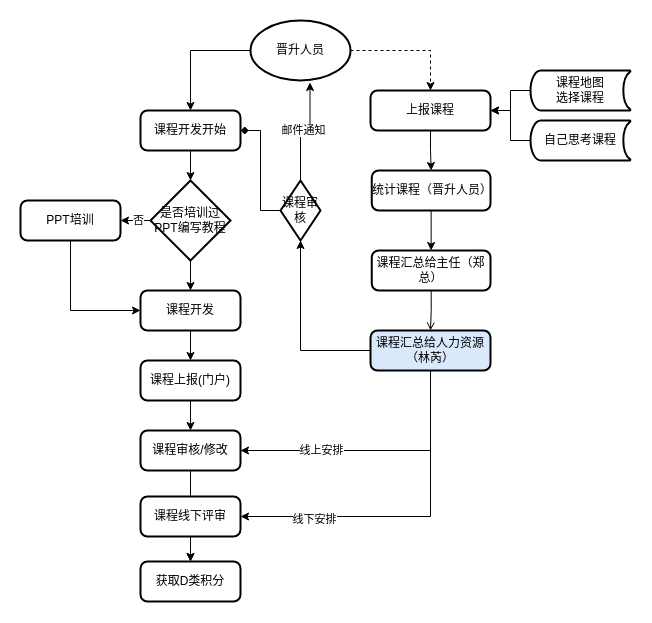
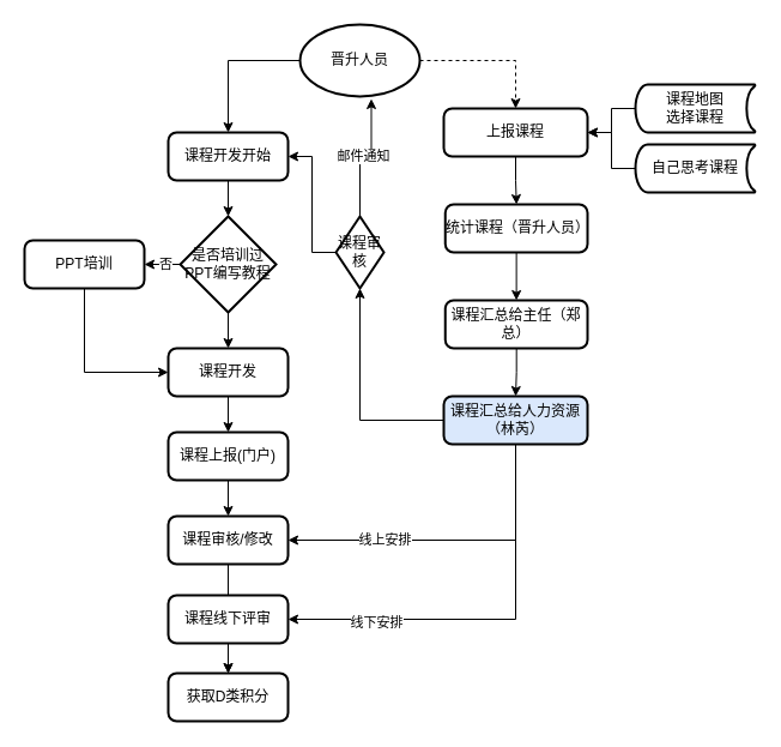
  <mxCell id="0" />
  <mxCell id="1" parent="0" />
  <mxCell id="2" style="edgeStyle=orthogonalEdgeStyle;rounded=0;orthogonalLoop=1;jettySize=auto;html=1;entryX=0.5;entryY=0;entryDx=0;entryDy=0;dashed=1;" edge="1" parent="1" source="4" target="6"><mxGeometry relative="1" as="geometry" /></mxCell>
  <mxCell id="3" style="edgeStyle=orthogonalEdgeStyle;rounded=0;orthogonalLoop=1;jettySize=auto;html=1;entryX=0.5;entryY=0;entryDx=0;entryDy=0;" edge="1" parent="1" source="4" target="26"><mxGeometry relative="1" as="geometry" /></mxCell>
  <mxCell id="4" value="晋升人员" style="strokeWidth=2;html=1;shape=mxgraph.flowchart.start_1;whiteSpace=wrap;" vertex="1" parent="1"><mxGeometry x="250" y="20" width="100" height="60" as="geometry" /></mxCell>
  <mxCell id="5" value="" style="edgeStyle=orthogonalEdgeStyle;rounded=0;orthogonalLoop=1;jettySize=auto;html=1;" edge="1" parent="1" source="6" target="12"><mxGeometry relative="1" as="geometry" /></mxCell>
  <mxCell id="6" value="上报课程" style="rounded=1;whiteSpace=wrap;html=1;absoluteArcSize=1;arcSize=14;strokeWidth=2;" vertex="1" parent="1"><mxGeometry x="370" y="90" width="120" height="40" as="geometry" /></mxCell>
  <mxCell id="7" style="edgeStyle=orthogonalEdgeStyle;rounded=0;orthogonalLoop=1;jettySize=auto;html=1;entryX=1;entryY=0.5;entryDx=0;entryDy=0;" edge="1" parent="1" source="8" target="6"><mxGeometry relative="1" as="geometry" /></mxCell>
  <mxCell id="8" value="课程地图&lt;br&gt;选择课程" style="strokeWidth=2;html=1;shape=mxgraph.flowchart.stored_data;whiteSpace=wrap;" vertex="1" parent="1"><mxGeometry x="530" y="70" width="100" height="40" as="geometry" /></mxCell>
  <mxCell id="9" style="edgeStyle=orthogonalEdgeStyle;rounded=0;orthogonalLoop=1;jettySize=auto;html=1;" edge="1" parent="1" source="10"><mxGeometry relative="1" as="geometry"><mxPoint x="490" y="110" as="targetPoint" /><Array as="points"><mxPoint x="510" y="140" /><mxPoint x="510" y="110" /></Array></mxGeometry></mxCell>
  <mxCell id="10" value="自己思考课程" style="strokeWidth=2;html=1;shape=mxgraph.flowchart.stored_data;whiteSpace=wrap;" vertex="1" parent="1"><mxGeometry x="530" y="120" width="100" height="40" as="geometry" /></mxCell>
  <mxCell id="11" value="" style="edgeStyle=orthogonalEdgeStyle;rounded=0;orthogonalLoop=1;jettySize=auto;html=1;" edge="1" parent="1" source="12" target="14"><mxGeometry relative="1" as="geometry" /></mxCell>
  <mxCell id="12" value="统计课程（晋升人员）" style="rounded=1;whiteSpace=wrap;html=1;absoluteArcSize=1;arcSize=14;strokeWidth=2;" vertex="1" parent="1"><mxGeometry x="371.25" y="170" width="118.75" height="40" as="geometry" /></mxCell>
- <mxCell id="13" value="" style="edgeStyle=orthogonalEdgeStyle;rounded=0;orthogonalLoop=1;jettySize=auto;html=1;endArrow=open;" edge="1" parent="1" source="14" target="20"><mxGeometry relative="1" as="geometry" /></mxCell>
+ <mxCell id="13" value="" style="edgeStyle=orthogonalEdgeStyle;rounded=0;orthogonalLoop=1;jettySize=auto;html=1;" edge="1" parent="1" source="14" target="20"><mxGeometry relative="1" as="geometry" /></mxCell>
  <mxCell id="14" value="课程汇总给主任（郑总）" style="rounded=1;whiteSpace=wrap;html=1;absoluteArcSize=1;arcSize=14;strokeWidth=2;" vertex="1" parent="1"><mxGeometry x="371.25" y="250" width="118.75" height="40" as="geometry" /></mxCell>
  <mxCell id="15" style="edgeStyle=orthogonalEdgeStyle;rounded=0;orthogonalLoop=1;jettySize=auto;html=1;entryX=0.5;entryY=1;entryDx=0;entryDy=0;entryPerimeter=0;" edge="1" parent="1" source="20" target="24"><mxGeometry relative="1" as="geometry" /></mxCell>
  <mxCell id="16" style="edgeStyle=orthogonalEdgeStyle;rounded=0;orthogonalLoop=1;jettySize=auto;html=1;entryX=1;entryY=0.5;entryDx=0;entryDy=0;" edge="1" parent="1" source="20" target="32"><mxGeometry relative="1" as="geometry"><Array as="points"><mxPoint x="430" y="450" /></Array></mxGeometry></mxCell>
  <mxCell id="17" value="线上安排" style="edgeLabel;html=1;align=center;verticalAlign=middle;resizable=0;points=[];" vertex="1" connectable="0" parent="16"><mxGeometry x="0.407" y="-1" relative="1" as="geometry"><mxPoint as="offset" /></mxGeometry></mxCell>
  <mxCell id="18" style="edgeStyle=orthogonalEdgeStyle;rounded=0;orthogonalLoop=1;jettySize=auto;html=1;entryX=1;entryY=0.5;entryDx=0;entryDy=0;" edge="1" parent="1" source="20" target="34"><mxGeometry relative="1" as="geometry"><Array as="points"><mxPoint x="430" y="516" /></Array></mxGeometry></mxCell>
  <mxCell id="19" value="线下安排" style="edgeLabel;html=1;align=center;verticalAlign=middle;resizable=0;points=[];" vertex="1" connectable="0" parent="18"><mxGeometry x="0.566" y="2" relative="1" as="geometry"><mxPoint as="offset" /></mxGeometry></mxCell>
  <mxCell id="20" value="课程汇总给人力资源（林芮）" style="rounded=1;whiteSpace=wrap;html=1;absoluteArcSize=1;arcSize=14;strokeWidth=2;fillColor=#dae8fc;" vertex="1" parent="1"><mxGeometry x="370" y="330" width="120" height="40" as="geometry" /></mxCell>
  <mxCell id="21" style="edgeStyle=orthogonalEdgeStyle;rounded=0;orthogonalLoop=1;jettySize=auto;html=1;entryX=0.595;entryY=1.033;entryDx=0;entryDy=0;entryPerimeter=0;" edge="1" parent="1" source="24" target="4"><mxGeometry relative="1" as="geometry" /></mxCell>
  <mxCell id="22" value="邮件通知" style="edgeLabel;html=1;align=center;verticalAlign=middle;resizable=0;points=[];" vertex="1" connectable="0" parent="21"><mxGeometry x="-0.032" y="1" relative="1" as="geometry"><mxPoint as="offset" /></mxGeometry></mxCell>
- <mxCell id="23" style="edgeStyle=orthogonalEdgeStyle;rounded=0;orthogonalLoop=1;jettySize=auto;html=1;entryX=1;entryY=0.5;entryDx=0;entryDy=0;endArrow=diamond;" edge="1" parent="1" source="24" target="26"><mxGeometry relative="1" as="geometry" /></mxCell>
+ <mxCell id="23" style="edgeStyle=orthogonalEdgeStyle;rounded=0;orthogonalLoop=1;jettySize=auto;html=1;entryX=1;entryY=0.5;entryDx=0;entryDy=0;" edge="1" parent="1" source="24" target="26"><mxGeometry relative="1" as="geometry" /></mxCell>
  <mxCell id="24" value="课程审核" style="strokeWidth=2;html=1;shape=mxgraph.flowchart.decision;whiteSpace=wrap;" vertex="1" parent="1"><mxGeometry x="280" y="180" width="40" height="60" as="geometry" /></mxCell>
  <mxCell id="25" value="" style="edgeStyle=orthogonalEdgeStyle;rounded=0;orthogonalLoop=1;jettySize=auto;html=1;" edge="1" parent="1" source="26" target="39"><mxGeometry relative="1" as="geometry" /></mxCell>
  <mxCell id="26" value="课程开发开始" style="rounded=1;whiteSpace=wrap;html=1;absoluteArcSize=1;arcSize=14;strokeWidth=2;" vertex="1" parent="1"><mxGeometry x="140" y="110" width="100" height="40" as="geometry" /></mxCell>
  <mxCell id="27" style="edgeStyle=orthogonalEdgeStyle;rounded=0;orthogonalLoop=1;jettySize=auto;html=1;entryX=0;entryY=0.5;entryDx=0;entryDy=0;" edge="1" parent="1" source="28" target="41"><mxGeometry relative="1" as="geometry"><Array as="points"><mxPoint x="70" y="310" /></Array></mxGeometry></mxCell>
  <mxCell id="28" value="PPT培训" style="rounded=1;whiteSpace=wrap;html=1;absoluteArcSize=1;arcSize=14;strokeWidth=2;" vertex="1" parent="1"><mxGeometry x="20" y="200" width="100" height="40" as="geometry" /></mxCell>
  <mxCell id="29" style="edgeStyle=orthogonalEdgeStyle;rounded=0;orthogonalLoop=1;jettySize=auto;html=1;entryX=0.5;entryY=0;entryDx=0;entryDy=0;" edge="1" parent="1" source="30" target="32"><mxGeometry relative="1" as="geometry" /></mxCell>
  <mxCell id="30" value="课程上报(门户)" style="rounded=1;whiteSpace=wrap;html=1;absoluteArcSize=1;arcSize=14;strokeWidth=2;" vertex="1" parent="1"><mxGeometry x="140" y="360" width="100" height="40" as="geometry" /></mxCell>
  <mxCell id="31" value="" style="edgeStyle=orthogonalEdgeStyle;rounded=0;orthogonalLoop=1;jettySize=auto;html=1;" edge="1" parent="1" source="32" target="35"><mxGeometry relative="1" as="geometry" /></mxCell>
  <mxCell id="32" value="课程审核/修改" style="rounded=1;whiteSpace=wrap;html=1;absoluteArcSize=1;arcSize=14;strokeWidth=2;" vertex="1" parent="1"><mxGeometry x="140" y="430" width="100" height="40" as="geometry" /></mxCell>
  <mxCell id="33" value="" style="edgeStyle=orthogonalEdgeStyle;rounded=0;orthogonalLoop=1;jettySize=auto;html=1;" edge="1" parent="1" source="34" target="35"><mxGeometry relative="1" as="geometry" /></mxCell>
  <mxCell id="34" value="课程线下评审" style="rounded=1;whiteSpace=wrap;html=1;absoluteArcSize=1;arcSize=14;strokeWidth=2;" vertex="1" parent="1"><mxGeometry x="140" y="496" width="100" height="40" as="geometry" /></mxCell>
  <mxCell id="35" value="获取D类积分" style="rounded=1;whiteSpace=wrap;html=1;absoluteArcSize=1;arcSize=14;strokeWidth=2;" vertex="1" parent="1"><mxGeometry x="140" y="561" width="100" height="40" as="geometry" /></mxCell>
  <mxCell id="36" value="" style="edgeStyle=orthogonalEdgeStyle;rounded=0;orthogonalLoop=1;jettySize=auto;html=1;" edge="1" parent="1" source="39" target="28"><mxGeometry relative="1" as="geometry" /></mxCell>
  <mxCell id="37" value="否" style="edgeLabel;html=1;align=center;verticalAlign=middle;resizable=0;points=[];" vertex="1" connectable="0" parent="36"><mxGeometry x="0.32" y="-1" relative="1" as="geometry"><mxPoint as="offset" /></mxGeometry></mxCell>
  <mxCell id="38" value="" style="edgeStyle=orthogonalEdgeStyle;rounded=0;orthogonalLoop=1;jettySize=auto;html=1;" edge="1" parent="1" source="39" target="41"><mxGeometry relative="1" as="geometry" /></mxCell>
  <mxCell id="39" value="是否培训过PPT编写教程" style="strokeWidth=2;html=1;shape=mxgraph.flowchart.decision;whiteSpace=wrap;" vertex="1" parent="1"><mxGeometry x="150" y="180" width="80" height="80" as="geometry" /></mxCell>
  <mxCell id="40" style="edgeStyle=orthogonalEdgeStyle;rounded=0;orthogonalLoop=1;jettySize=auto;html=1;entryX=0.5;entryY=0;entryDx=0;entryDy=0;" edge="1" parent="1" source="41" target="30"><mxGeometry relative="1" as="geometry" /></mxCell>
  <mxCell id="41" value="课程开发" style="rounded=1;whiteSpace=wrap;html=1;absoluteArcSize=1;arcSize=14;strokeWidth=2;" vertex="1" parent="1"><mxGeometry x="140" y="290" width="100" height="40" as="geometry" /></mxCell>
